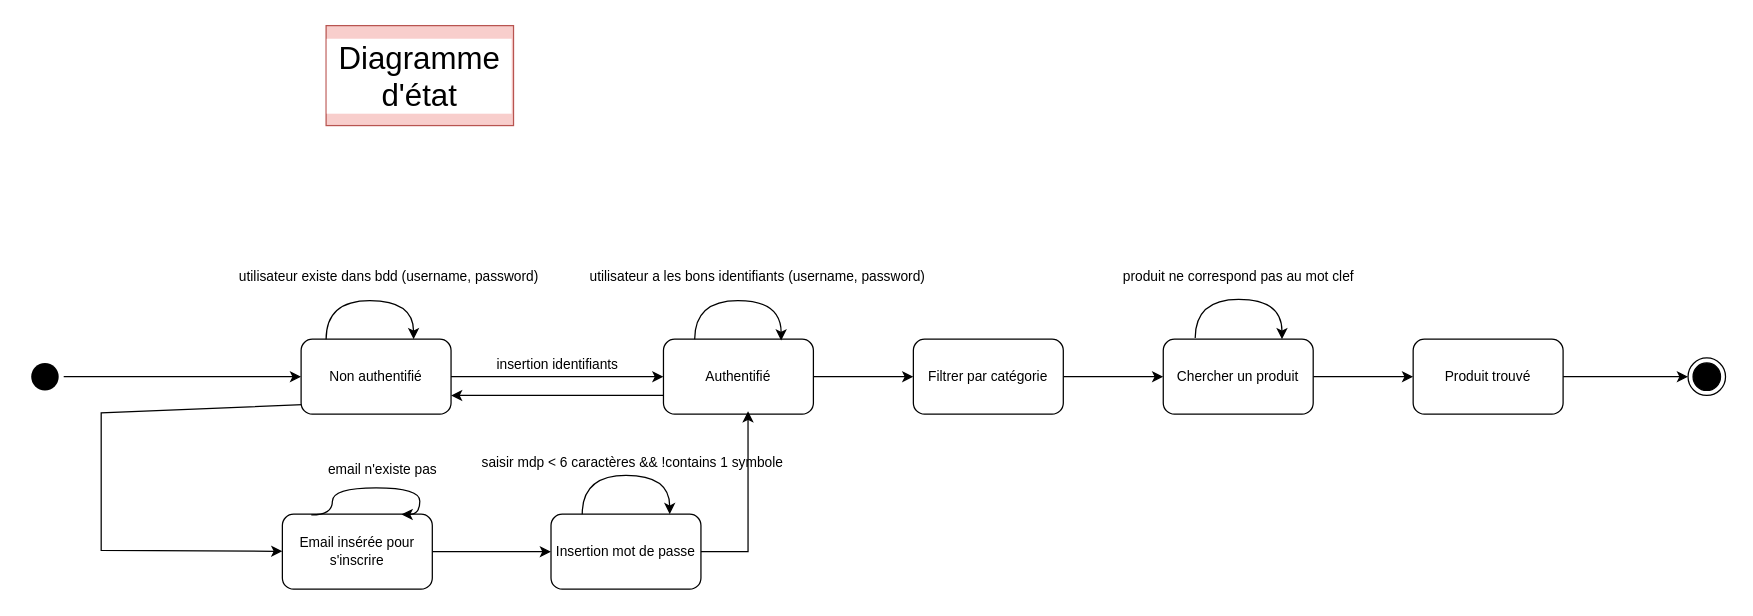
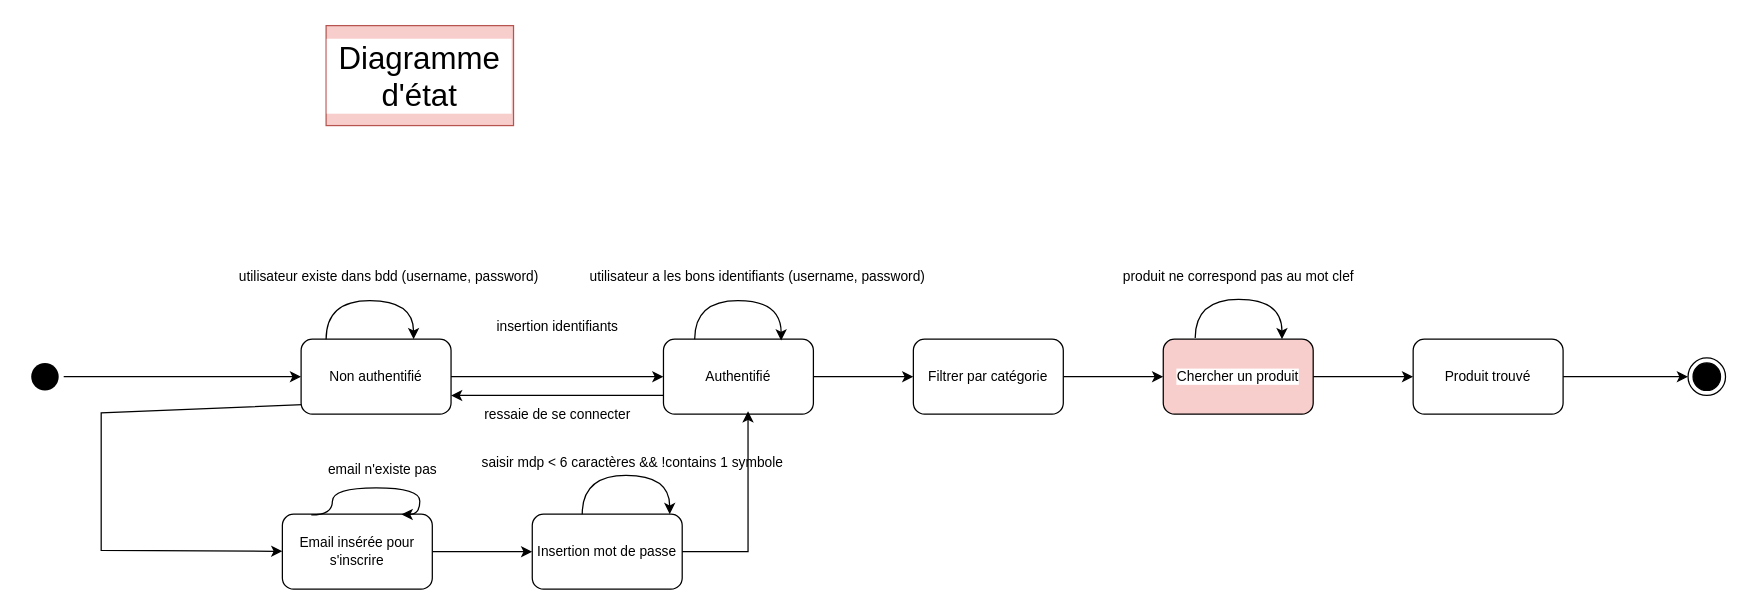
  <mxCell id="0" />
  <mxCell id="1" parent="0" />
  <mxCell id="2" value="&lt;font style=&quot;font-size: 25px;&quot;&gt;Diagramme d'état&lt;/font&gt;" style="text;html=1;align=center;verticalAlign=middle;whiteSpace=wrap;rounded=0;fontFamily=Helvetica;fontSize=11;labelBackgroundColor=default;fillColor=#f8cecc;strokeColor=#b85450;" vertex="1" parent="1"><mxGeometry x="260" y="20" width="150" height="80" as="geometry" /></mxCell>
  <mxCell id="3" style="edgeStyle=none;shape=connector;rounded=0;orthogonalLoop=1;jettySize=auto;html=1;entryX=0;entryY=0.5;entryDx=0;entryDy=0;strokeColor=default;align=center;verticalAlign=middle;fontFamily=Helvetica;fontSize=11;fontColor=default;labelBackgroundColor=default;endArrow=classic;endFill=1;" edge="1" parent="1" source="4" target="7"><mxGeometry relative="1" as="geometry" /></mxCell>
  <mxCell id="4" value="" style="ellipse;html=1;shape=endState;fillColor=#000000;strokeColor=none;fontFamily=Helvetica;fontSize=11;fontColor=default;labelBackgroundColor=default;" vertex="1" parent="1"><mxGeometry x="20" y="286" width="30" height="30" as="geometry" /></mxCell>
  <mxCell id="5" value="" style="edgeStyle=none;shape=connector;rounded=0;orthogonalLoop=1;jettySize=auto;html=1;strokeColor=default;align=center;verticalAlign=middle;fontFamily=Helvetica;fontSize=11;fontColor=default;labelBackgroundColor=default;endArrow=classic;endFill=1;" edge="1" parent="1" source="7" target="10"><mxGeometry relative="1" as="geometry" /></mxCell>
  <mxCell id="6" value="" style="edgeStyle=none;shape=connector;rounded=0;orthogonalLoop=1;jettySize=auto;html=1;strokeColor=default;align=center;verticalAlign=middle;fontFamily=Helvetica;fontSize=11;fontColor=default;labelBackgroundColor=default;endArrow=classic;endFill=1;exitX=0.01;exitY=0.872;exitDx=0;exitDy=0;exitPerimeter=0;" edge="1" parent="1" source="7" target="17"><mxGeometry relative="1" as="geometry"><Array as="points"><mxPoint x="80" y="330" /><mxPoint x="80" y="440" /></Array></mxGeometry></mxCell>
  <mxCell id="7" value="Non authentifié" style="rounded=1;whiteSpace=wrap;html=1;fontFamily=Helvetica;fontSize=11;fontColor=default;labelBackgroundColor=default;" vertex="1" parent="1"><mxGeometry x="240" y="271" width="120" height="60" as="geometry" /></mxCell>
  <mxCell id="8" style="edgeStyle=none;shape=connector;rounded=0;orthogonalLoop=1;jettySize=auto;html=1;entryX=1;entryY=0.75;entryDx=0;entryDy=0;strokeColor=default;align=center;verticalAlign=middle;fontFamily=Helvetica;fontSize=11;fontColor=default;labelBackgroundColor=default;endArrow=classic;endFill=1;exitX=0;exitY=0.75;exitDx=0;exitDy=0;" edge="1" parent="1" source="10" target="7"><mxGeometry relative="1" as="geometry" /></mxCell>
  <mxCell id="9" value="" style="edgeStyle=none;shape=connector;rounded=0;orthogonalLoop=1;jettySize=auto;html=1;strokeColor=default;align=center;verticalAlign=middle;fontFamily=Helvetica;fontSize=11;fontColor=default;labelBackgroundColor=default;endArrow=classic;endFill=1;" edge="1" parent="1" source="10" target="26"><mxGeometry relative="1" as="geometry" /></mxCell>
  <mxCell id="10" value="Authentifié" style="rounded=1;whiteSpace=wrap;html=1;fontFamily=Helvetica;fontSize=11;fontColor=default;labelBackgroundColor=default;" vertex="1" parent="1"><mxGeometry x="530" y="271" width="120" height="60" as="geometry" /></mxCell>
- <mxCell id="11" value="insertion identifiants" style="text;html=1;align=center;verticalAlign=middle;resizable=0;points=[];autosize=1;strokeColor=none;fillColor=none;fontFamily=Helvetica;fontSize=11;fontColor=default;labelBackgroundColor=default;" vertex="1" parent="1"><mxGeometry x="385" y="276" width="120" height="30" as="geometry" /></mxCell>
+ <mxCell id="11" value="insertion identifiants" style="text;html=1;align=center;verticalAlign=middle;resizable=0;points=[];autosize=1;strokeColor=none;fillColor=none;fontFamily=Helvetica;fontSize=11;fontColor=default;labelBackgroundColor=default;" vertex="1" parent="1"><mxGeometry x="385" y="246" width="120" height="30" as="geometry" /></mxCell>
  <mxCell id="12" value="utilisateur a les bons identifiants (username, password)" style="text;html=1;align=center;verticalAlign=middle;resizable=0;points=[];autosize=1;strokeColor=none;fillColor=none;fontFamily=Helvetica;fontSize=11;fontColor=default;labelBackgroundColor=default;" vertex="1" parent="1"><mxGeometry x="460" y="206" width="290" height="30" as="geometry" /></mxCell>
+ <mxCell id="13" value="ressaie de se connecter" style="text;html=1;align=center;verticalAlign=middle;resizable=0;points=[];autosize=1;strokeColor=none;fillColor=none;fontFamily=Helvetica;fontSize=11;fontColor=default;labelBackgroundColor=default;" vertex="1" parent="1"><mxGeometry x="375" y="316" width="140" height="30" as="geometry" /></mxCell>
  <mxCell id="14" value="utilisateur existe dans bdd (username, password)" style="text;html=1;align=center;verticalAlign=middle;resizable=0;points=[];autosize=1;strokeColor=none;fillColor=none;fontFamily=Helvetica;fontSize=11;fontColor=default;labelBackgroundColor=default;" vertex="1" parent="1"><mxGeometry x="180" y="206" width="260" height="30" as="geometry" /></mxCell>
  <mxCell id="15" style="edgeStyle=orthogonalEdgeStyle;shape=connector;rounded=0;orthogonalLoop=1;jettySize=auto;html=1;strokeColor=default;align=center;verticalAlign=middle;fontFamily=Helvetica;fontSize=11;fontColor=default;labelBackgroundColor=default;endArrow=classic;endFill=1;curved=1;entryX=0.75;entryY=0;entryDx=0;entryDy=0;" edge="1" parent="1" source="7" target="7"><mxGeometry relative="1" as="geometry"><mxPoint x="260" y="270" as="sourcePoint" /><mxPoint x="330" y="260" as="targetPoint" /><Array as="points"><mxPoint x="260" y="240" /><mxPoint x="330" y="240" /></Array></mxGeometry></mxCell>
  <mxCell id="16" value="" style="edgeStyle=none;shape=connector;rounded=0;orthogonalLoop=1;jettySize=auto;html=1;strokeColor=default;align=center;verticalAlign=middle;fontFamily=Helvetica;fontSize=11;fontColor=default;labelBackgroundColor=default;endArrow=classic;endFill=1;" edge="1" parent="1" source="17" target="21"><mxGeometry relative="1" as="geometry" /></mxCell>
  <mxCell id="17" value="Email insérée pour s'inscrire" style="rounded=1;whiteSpace=wrap;html=1;fontFamily=Helvetica;fontSize=11;fontColor=default;labelBackgroundColor=default;" vertex="1" parent="1"><mxGeometry x="225" y="411" width="120" height="60" as="geometry" /></mxCell>
  <mxCell id="18" style="edgeStyle=orthogonalEdgeStyle;shape=connector;rounded=0;orthogonalLoop=1;jettySize=auto;html=1;strokeColor=default;align=center;verticalAlign=middle;fontFamily=Helvetica;fontSize=11;fontColor=default;labelBackgroundColor=default;endArrow=classic;endFill=1;curved=1;entryX=0.785;entryY=0.018;entryDx=0;entryDy=0;exitX=0.208;exitY=0.01;exitDx=0;exitDy=0;exitPerimeter=0;entryPerimeter=0;" edge="1" parent="1" target="10"><mxGeometry relative="1" as="geometry"><mxPoint x="554.98" y="271" as="sourcePoint" /><mxPoint x="625.02" y="260.4" as="targetPoint" /><Array as="points"><mxPoint x="555" y="240" /><mxPoint x="624" y="240" /></Array></mxGeometry></mxCell>
  <mxCell id="19" style="edgeStyle=orthogonalEdgeStyle;shape=connector;rounded=0;orthogonalLoop=1;jettySize=auto;html=1;strokeColor=default;align=center;verticalAlign=middle;fontFamily=Helvetica;fontSize=11;fontColor=default;labelBackgroundColor=default;endArrow=classic;endFill=1;curved=1;entryX=0.795;entryY=0.003;entryDx=0;entryDy=0;exitX=0.193;exitY=0.011;exitDx=0;exitDy=0;exitPerimeter=0;entryPerimeter=0;" edge="1" parent="1" source="17" target="17"><mxGeometry relative="1" as="geometry"><mxPoint x="265" y="400" as="sourcePoint" /><mxPoint x="335" y="400" as="targetPoint" /><Array as="points"><mxPoint x="265" y="412" /><mxPoint x="265" y="390" /><mxPoint x="335" y="390" /></Array></mxGeometry></mxCell>
  <mxCell id="20" value="email n'existe pas" style="text;html=1;align=center;verticalAlign=middle;resizable=0;points=[];autosize=1;strokeColor=none;fillColor=none;fontFamily=Helvetica;fontSize=11;fontColor=default;labelBackgroundColor=default;" vertex="1" parent="1"><mxGeometry x="250" y="360" width="110" height="30" as="geometry" /></mxCell>
- <mxCell id="21" value="Insertion mot de passe" style="rounded=1;whiteSpace=wrap;html=1;fontFamily=Helvetica;fontSize=11;fontColor=default;labelBackgroundColor=default;" vertex="1" parent="1"><mxGeometry x="440" y="411" width="120" height="60" as="geometry" /></mxCell>
+ <mxCell id="21" value="Insertion mot de passe" style="rounded=1;whiteSpace=wrap;html=1;fontFamily=Helvetica;fontSize=11;fontColor=default;labelBackgroundColor=default;" vertex="1" parent="1"><mxGeometry x="425" y="411" width="120" height="60" as="geometry" /></mxCell>
  <mxCell id="22" style="edgeStyle=orthogonalEdgeStyle;shape=connector;rounded=0;orthogonalLoop=1;jettySize=auto;html=1;strokeColor=default;align=center;verticalAlign=middle;fontFamily=Helvetica;fontSize=11;fontColor=default;labelBackgroundColor=default;endArrow=classic;endFill=1;curved=1;" edge="1" parent="1" source="21" target="21"><mxGeometry relative="1" as="geometry"><mxPoint x="465" y="411" as="sourcePoint" /><mxPoint x="535" y="411" as="targetPoint" /><Array as="points"><mxPoint x="465" y="380" /><mxPoint x="535" y="380" /></Array></mxGeometry></mxCell>
  <mxCell id="23" value="saisir mdp &amp;lt; 6 caractères &amp;amp;&amp;amp; !contains 1 symbole" style="text;html=1;align=center;verticalAlign=middle;resizable=0;points=[];autosize=1;strokeColor=none;fillColor=none;fontFamily=Helvetica;fontSize=11;fontColor=default;labelBackgroundColor=default;" vertex="1" parent="1"><mxGeometry x="375" y="355" width="260" height="30" as="geometry" /></mxCell>
  <mxCell id="24" style="edgeStyle=orthogonalEdgeStyle;shape=connector;rounded=0;orthogonalLoop=1;jettySize=auto;html=1;entryX=0.564;entryY=0.959;entryDx=0;entryDy=0;entryPerimeter=0;strokeColor=default;align=center;verticalAlign=middle;fontFamily=Helvetica;fontSize=11;fontColor=default;labelBackgroundColor=default;endArrow=classic;endFill=1;" edge="1" parent="1" source="21" target="10"><mxGeometry relative="1" as="geometry"><Array as="points"><mxPoint x="598" y="441" /></Array></mxGeometry></mxCell>
  <mxCell id="25" value="" style="edgeStyle=none;shape=connector;rounded=0;orthogonalLoop=1;jettySize=auto;html=1;strokeColor=default;align=center;verticalAlign=middle;fontFamily=Helvetica;fontSize=11;fontColor=default;labelBackgroundColor=default;endArrow=classic;endFill=1;" edge="1" parent="1" source="26" target="28"><mxGeometry relative="1" as="geometry" /></mxCell>
  <mxCell id="26" value="Filtrer par catégorie" style="rounded=1;whiteSpace=wrap;html=1;fontFamily=Helvetica;fontSize=11;fontColor=default;labelBackgroundColor=default;" vertex="1" parent="1"><mxGeometry x="730" y="271" width="120" height="60" as="geometry" /></mxCell>
  <mxCell id="27" value="" style="edgeStyle=none;shape=connector;rounded=0;orthogonalLoop=1;jettySize=auto;html=1;strokeColor=default;align=center;verticalAlign=middle;fontFamily=Helvetica;fontSize=11;fontColor=default;labelBackgroundColor=default;endArrow=classic;endFill=1;" edge="1" parent="1" source="28" target="32"><mxGeometry relative="1" as="geometry" /></mxCell>
- <mxCell id="28" value="Chercher un produit" style="rounded=1;whiteSpace=wrap;html=1;fontFamily=Helvetica;fontSize=11;fontColor=default;labelBackgroundColor=default;" vertex="1" parent="1"><mxGeometry x="930" y="271" width="120" height="60" as="geometry" /></mxCell>
+ <mxCell id="28" value="Chercher un produit" style="rounded=1;whiteSpace=wrap;html=1;fontFamily=Helvetica;fontSize=11;fontColor=default;labelBackgroundColor=default;fillColor=#f8cecc;" vertex="1" parent="1"><mxGeometry x="930" y="271" width="120" height="60" as="geometry" /></mxCell>
  <mxCell id="29" style="edgeStyle=orthogonalEdgeStyle;shape=connector;rounded=0;orthogonalLoop=1;jettySize=auto;html=1;strokeColor=default;align=center;verticalAlign=middle;fontFamily=Helvetica;fontSize=11;fontColor=default;labelBackgroundColor=default;endArrow=classic;endFill=1;curved=1;exitX=0.213;exitY=-0.017;exitDx=0;exitDy=0;exitPerimeter=0;" edge="1" parent="1" source="28" target="28"><mxGeometry relative="1" as="geometry"><mxPoint x="955.49" y="270" as="sourcePoint" /><mxPoint x="1024.51" y="271" as="targetPoint" /><Array as="points"><mxPoint x="956" y="239" /><mxPoint x="1025" y="239" /></Array></mxGeometry></mxCell>
  <mxCell id="30" value="produit ne correspond pas au mot clef" style="text;html=1;align=center;verticalAlign=middle;resizable=0;points=[];autosize=1;strokeColor=none;fillColor=none;fontFamily=Helvetica;fontSize=11;fontColor=default;labelBackgroundColor=default;" vertex="1" parent="1"><mxGeometry x="885" y="206" width="210" height="30" as="geometry" /></mxCell>
  <mxCell id="31" style="edgeStyle=none;shape=connector;rounded=0;orthogonalLoop=1;jettySize=auto;html=1;strokeColor=default;align=center;verticalAlign=middle;fontFamily=Helvetica;fontSize=11;fontColor=default;labelBackgroundColor=default;endArrow=classic;endFill=1;" edge="1" parent="1" source="32" target="33"><mxGeometry relative="1" as="geometry" /></mxCell>
  <mxCell id="32" value="Produit trouvé" style="rounded=1;whiteSpace=wrap;html=1;fontFamily=Helvetica;fontSize=11;fontColor=default;labelBackgroundColor=default;" vertex="1" parent="1"><mxGeometry x="1130" y="271" width="120" height="60" as="geometry" /></mxCell>
  <mxCell id="33" value="" style="ellipse;html=1;shape=endState;fillColor=#000000;strokeColor=#000000;fontFamily=Helvetica;fontSize=11;fontColor=default;labelBackgroundColor=default;" vertex="1" parent="1"><mxGeometry x="1350" y="286" width="30" height="30" as="geometry" /></mxCell>
